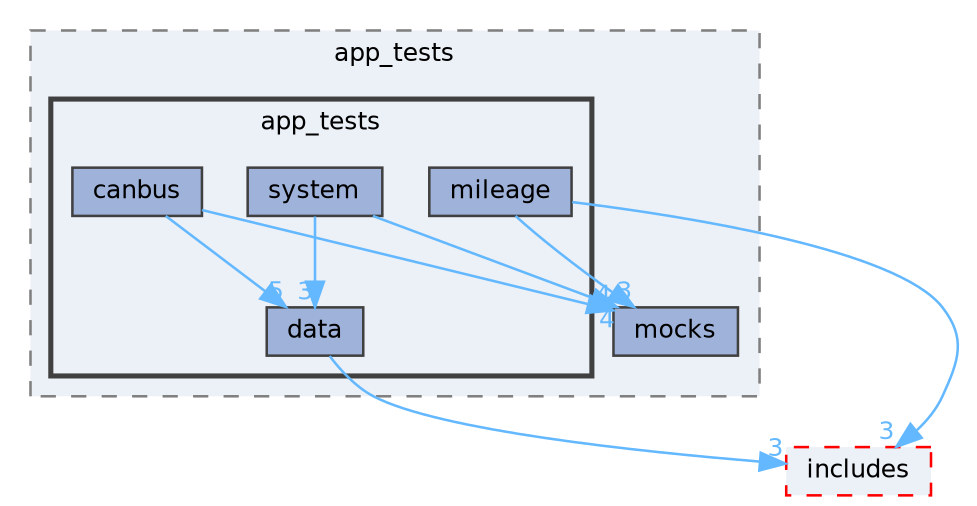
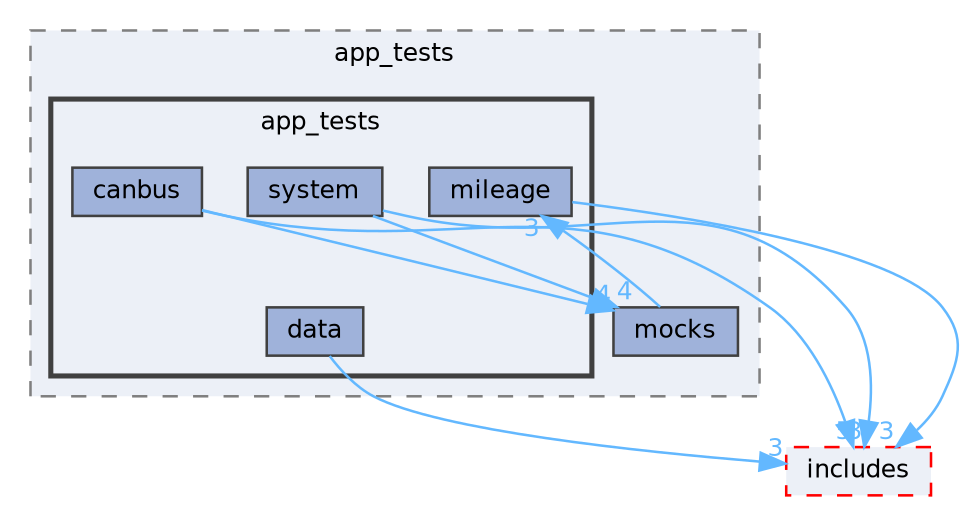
  digraph {
    compound=true
    node [color=grey25 fillcolor="#9fb2da" fontname=Helvetica fontsize=10 shape=box style=filled]
    edge [color=steelblue1 fontcolor=steelblue1 fontname=Helvetica fontsize=10 headlabel=3 labeldistance=1.5 labelfontname=Helvetica labelfontsize=10]
    n1 [height=0.2 label=canbus width=0.4]
    n2 [height=0.2 label=data width=0.4]
    n3 [height=0.2 label=mileage width=0.4]
    n4 [height=0.2 label=system width=0.4]
    n5 [height=0.2 label=mocks width=0.4]
    n6 [color=red fillcolor="#ecf0f7" height=0.2 label=includes style="filled,dashed" width=0.4]
    subgraph cluster_1 {
      bgcolor="#ecf0f7"
      fontname=Helvetica
      fontsize=10
      label=app_tests
      pencolor=grey50
      style="filled,dashed"
      n5
      subgraph cluster_2 {
        bgcolor="#ecf0f7"
        fontname=Helvetica
        fontsize=10
        label=app_tests
        pencolor=grey25
        style="filled,bold"
        n1
        n2
        n3
        n4
      }
    }
    n1 -> n5 [headlabel=4]
-   n1 -> n2 [headlabel=5]
+   n1 -> n6 [headlabel=5]
    n2 -> n6
-   n3 -> n5
+   n5 -> n3
    n3 -> n6
    n4 -> n5 [headlabel=4]
-   n4 -> n2
+   n4 -> n6
  }
